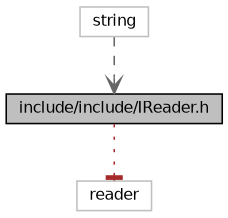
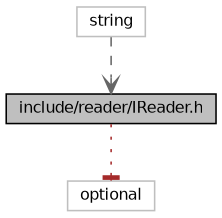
  digraph {
    node [color=grey75 fillcolor=white fontname=Helvetica fontsize=10 shape=record style=filled]
    edge [fontname=Helvetica fontsize=10 labelfontname=Helvetica labelfontsize=10]
-   n1 [color=black fillcolor=grey75 fontcolor=black height=0.2 label="include/include/IReader.h" width=0.4]
-   n2 [height=0.2 label=reader width=0.4]
+   n1 [color=black fillcolor=grey75 fontcolor=black height=0.2 label="include/reader/IReader.h" width=0.4]
+   n2 [height=0.2 label=optional width=0.4]
    n3 [height=0.2 label=string width=0.4]
    n1 -> n2 [arrowhead=tee color=brown style=dotted]
    n3 -> n1 [arrowhead=vee color=gray40 style=dashed]
  }
